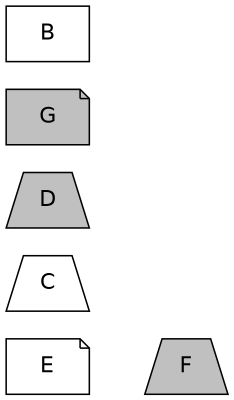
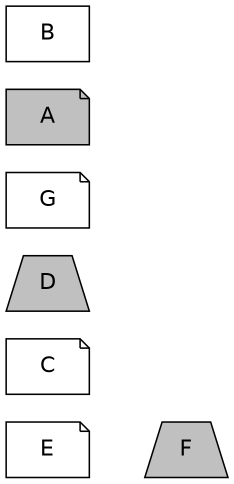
  graph {
    mindist=.1
    rankdir=LR
    node [fillcolor=gray fontname=Helvetica margin=0 shape=note style=filled]
    edge [style=invis]
    E [fillcolor=white]
    F [shape=trapezium]
-   C [fillcolor=white shape=trapezium]
+   C [fillcolor=white]
    D [shape=trapezium]
-   G
+   G [fillcolor=white]
+   A
    B [fillcolor=white shape=box]
    subgraph sub_1 {
      E
      F
    }
    E -- F
    F -- F
  }
